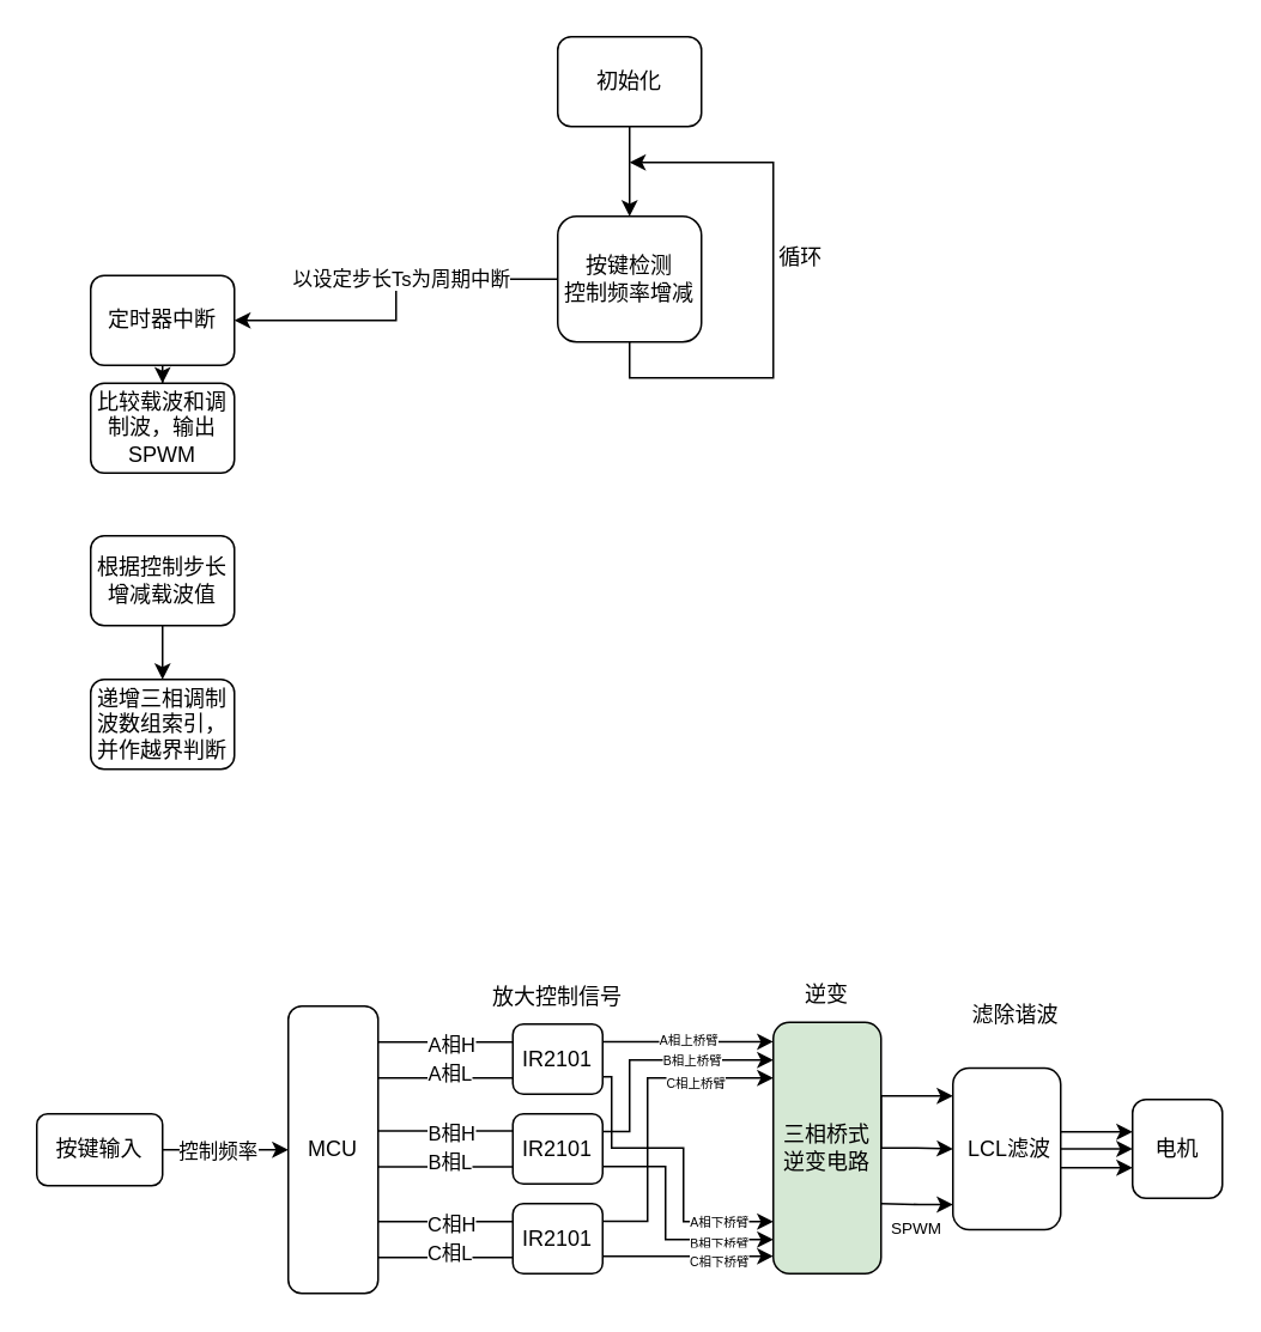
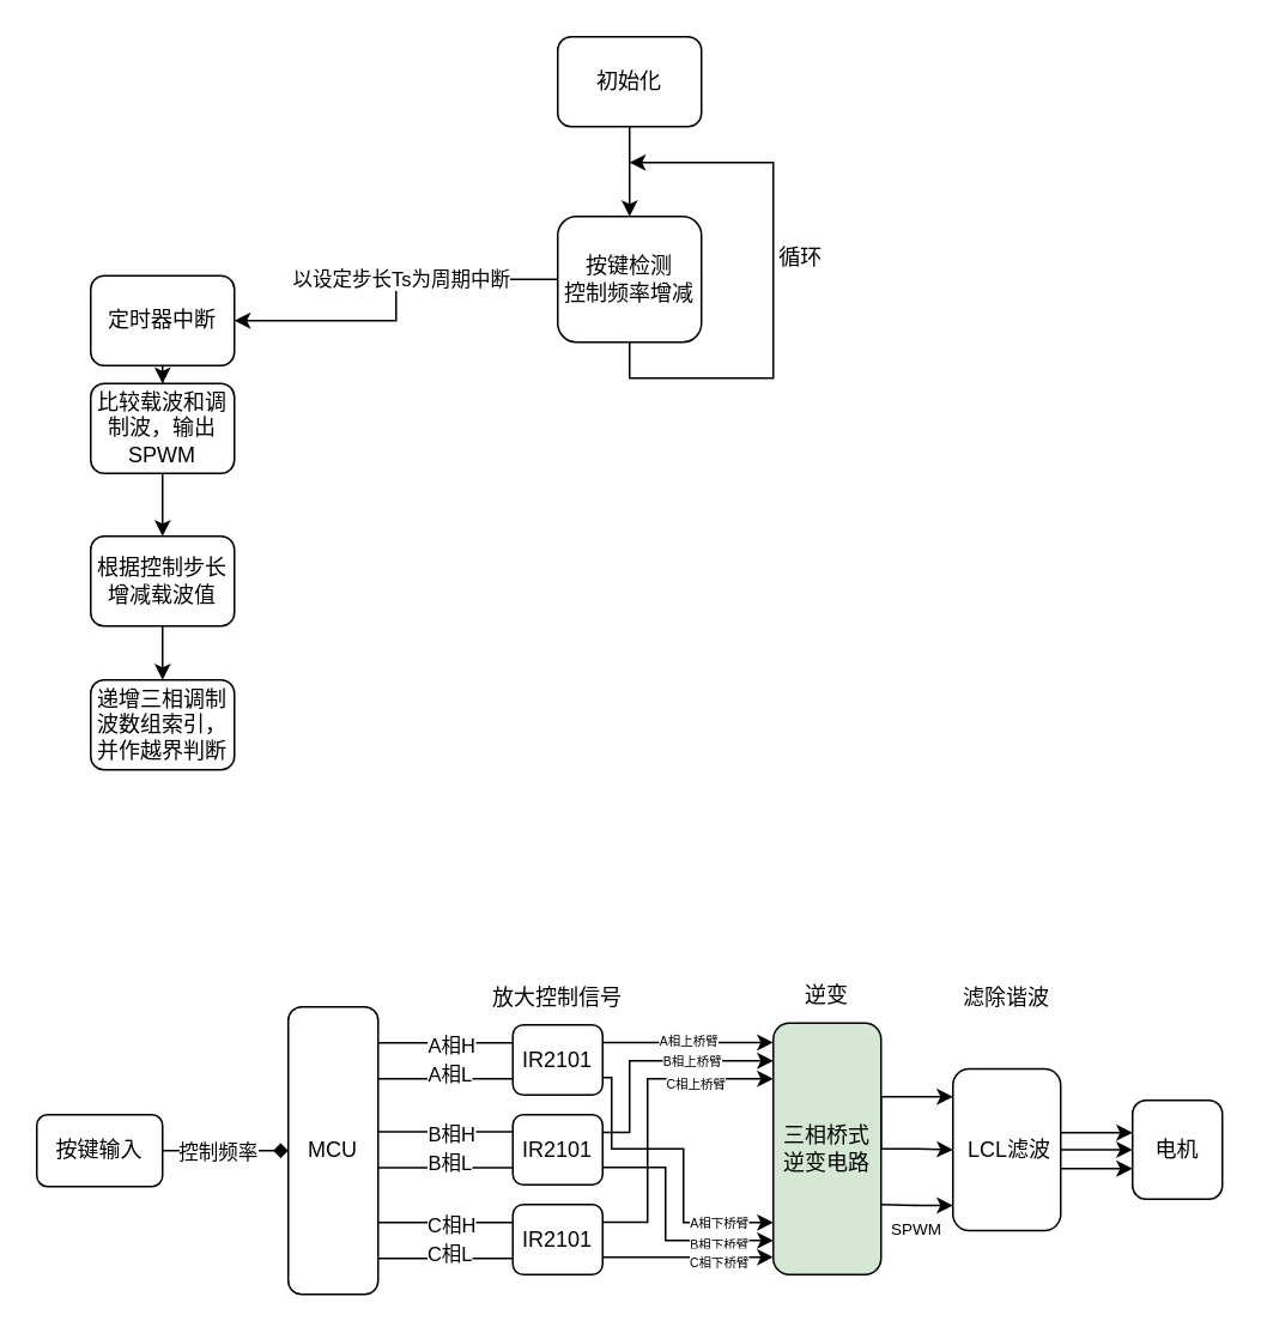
  <mxCell id="0" />
  <mxCell id="1" parent="0" />
  <mxCell id="2" value="" style="edgeStyle=orthogonalEdgeStyle;rounded=0;orthogonalLoop=1;jettySize=auto;html=1;" edge="1" parent="1" source="3" target="7"><mxGeometry relative="1" as="geometry" /></mxCell>
  <mxCell id="3" value="初始化" style="rounded=1;whiteSpace=wrap;html=1;" vertex="1" parent="1"><mxGeometry x="310" y="20" width="80" height="50" as="geometry" /></mxCell>
  <mxCell id="4" style="edgeStyle=orthogonalEdgeStyle;rounded=0;orthogonalLoop=1;jettySize=auto;html=1;exitX=0.5;exitY=1;exitDx=0;exitDy=0;" edge="1" parent="1" source="7"><mxGeometry relative="1" as="geometry"><mxPoint x="350" y="90" as="targetPoint" /><Array as="points"><mxPoint x="350" y="210" /><mxPoint x="430" y="210" /><mxPoint x="430" y="90" /></Array></mxGeometry></mxCell>
  <mxCell id="5" style="edgeStyle=orthogonalEdgeStyle;rounded=0;orthogonalLoop=1;jettySize=auto;html=1;" edge="1" parent="1" source="7" target="10"><mxGeometry relative="1" as="geometry" /></mxCell>
  <mxCell id="6" value="以设定步长Ts为周期中断" style="edgeLabel;html=1;align=center;verticalAlign=middle;resizable=0;points=[];" vertex="1" connectable="0" parent="5"><mxGeometry x="-0.13" y="-1" relative="1" as="geometry"><mxPoint as="offset" /></mxGeometry></mxCell>
  <mxCell id="7" value="按键检测&lt;div&gt;控制频率增减&lt;/div&gt;" style="rounded=1;whiteSpace=wrap;html=1;" vertex="1" parent="1"><mxGeometry x="310" y="120" width="80" height="70" as="geometry" /></mxCell>
  <mxCell id="8" value="循环" style="text;html=1;align=center;verticalAlign=middle;resizable=0;points=[];autosize=1;strokeColor=none;fillColor=none;" vertex="1" parent="1"><mxGeometry x="420" y="128" width="50" height="30" as="geometry" /></mxCell>
  <mxCell id="9" style="edgeStyle=orthogonalEdgeStyle;rounded=0;orthogonalLoop=1;jettySize=auto;html=1;" edge="1" parent="1" source="10" target="12"><mxGeometry relative="1" as="geometry" /></mxCell>
  <mxCell id="10" value="定时器中断" style="rounded=1;whiteSpace=wrap;html=1;" vertex="1" parent="1"><mxGeometry x="50" y="153" width="80" height="50" as="geometry" /></mxCell>
+ <mxCell id="11" style="edgeStyle=orthogonalEdgeStyle;rounded=0;orthogonalLoop=1;jettySize=auto;html=1;" edge="1" parent="1" source="12" target="14"><mxGeometry relative="1" as="geometry" /></mxCell>
  <mxCell id="12" value="比较载波和调制波，输出SPWM" style="rounded=1;whiteSpace=wrap;html=1;" vertex="1" parent="1"><mxGeometry x="50" y="213" width="80" height="50" as="geometry" /></mxCell>
  <mxCell id="13" style="edgeStyle=orthogonalEdgeStyle;rounded=0;orthogonalLoop=1;jettySize=auto;html=1;" edge="1" parent="1" source="14" target="15"><mxGeometry relative="1" as="geometry" /></mxCell>
  <mxCell id="14" value="&lt;font&gt;根据控制步长增减载波值&lt;/font&gt;" style="rounded=1;whiteSpace=wrap;html=1;" vertex="1" parent="1"><mxGeometry x="50" y="298" width="80" height="50" as="geometry" /></mxCell>
  <mxCell id="15" value="&lt;font&gt;递增三相调制波数组索引，并作越界判断&lt;/font&gt;" style="rounded=1;whiteSpace=wrap;html=1;" vertex="1" parent="1"><mxGeometry x="50" y="378" width="80" height="50" as="geometry" /></mxCell>
- <mxCell id="16" style="edgeStyle=orthogonalEdgeStyle;rounded=0;orthogonalLoop=1;jettySize=auto;html=1;" edge="1" parent="1" source="18" target="19"><mxGeometry relative="1" as="geometry" /></mxCell>
+ <mxCell id="16" style="edgeStyle=orthogonalEdgeStyle;rounded=0;orthogonalLoop=1;jettySize=auto;html=1;endArrow=diamond;" edge="1" parent="1" source="18" target="19"><mxGeometry relative="1" as="geometry" /></mxCell>
  <mxCell id="17" value="控制频率" style="edgeLabel;html=1;align=center;verticalAlign=middle;resizable=0;points=[];" vertex="1" connectable="0" parent="16"><mxGeometry x="-0.27" y="1" relative="1" as="geometry"><mxPoint x="4" y="1" as="offset" /></mxGeometry></mxCell>
  <mxCell id="18" value="按键输入" style="rounded=1;whiteSpace=wrap;html=1;" vertex="1" parent="1"><mxGeometry x="20" y="620" width="70" height="40" as="geometry" /></mxCell>
  <mxCell id="19" value="MCU" style="rounded=1;whiteSpace=wrap;html=1;" vertex="1" parent="1"><mxGeometry x="160" y="560" width="50" height="160" as="geometry" /></mxCell>
  <mxCell id="20" value="" style="endArrow=classic;html=1;rounded=0;exitX=1;exitY=0.25;exitDx=0;exitDy=0;" edge="1" parent="1"><mxGeometry width="50" height="50" relative="1" as="geometry"><mxPoint x="210" y="580" as="sourcePoint" /><mxPoint x="300" y="580" as="targetPoint" /></mxGeometry></mxCell>
  <mxCell id="21" value="A相H" style="edgeLabel;html=1;align=center;verticalAlign=middle;resizable=0;points=[];" vertex="1" connectable="0" parent="20"><mxGeometry x="-0.118" y="-1" relative="1" as="geometry"><mxPoint as="offset" /></mxGeometry></mxCell>
  <mxCell id="22" value="" style="endArrow=classic;html=1;rounded=0;" edge="1" parent="1"><mxGeometry width="50" height="50" relative="1" as="geometry"><mxPoint x="210" y="600" as="sourcePoint" /><mxPoint x="300" y="600" as="targetPoint" /></mxGeometry></mxCell>
  <mxCell id="23" value="A相L" style="edgeLabel;html=1;align=center;verticalAlign=middle;resizable=0;points=[];" vertex="1" connectable="0" parent="22"><mxGeometry x="-0.082" y="3" relative="1" as="geometry"><mxPoint x="-2" as="offset" /></mxGeometry></mxCell>
  <mxCell id="24" value="" style="endArrow=classic;html=1;rounded=0;exitX=1;exitY=0.25;exitDx=0;exitDy=0;" edge="1" parent="1"><mxGeometry width="50" height="50" relative="1" as="geometry"><mxPoint x="210" y="629.58" as="sourcePoint" /><mxPoint x="300" y="629.58" as="targetPoint" /></mxGeometry></mxCell>
  <mxCell id="25" value="B相H" style="edgeLabel;html=1;align=center;verticalAlign=middle;resizable=0;points=[];" vertex="1" connectable="0" parent="24"><mxGeometry x="-0.118" y="-1" relative="1" as="geometry"><mxPoint as="offset" /></mxGeometry></mxCell>
  <mxCell id="26" value="" style="endArrow=classic;html=1;rounded=0;" edge="1" parent="1"><mxGeometry width="50" height="50" relative="1" as="geometry"><mxPoint x="210" y="649.58" as="sourcePoint" /><mxPoint x="300" y="649.58" as="targetPoint" /></mxGeometry></mxCell>
  <mxCell id="27" value="B相L" style="edgeLabel;html=1;align=center;verticalAlign=middle;resizable=0;points=[];" vertex="1" connectable="0" parent="26"><mxGeometry x="-0.082" y="3" relative="1" as="geometry"><mxPoint x="-2" as="offset" /></mxGeometry></mxCell>
  <mxCell id="28" value="" style="endArrow=classic;html=1;rounded=0;exitX=1;exitY=0.25;exitDx=0;exitDy=0;" edge="1" parent="1"><mxGeometry width="50" height="50" relative="1" as="geometry"><mxPoint x="210" y="680" as="sourcePoint" /><mxPoint x="300" y="680" as="targetPoint" /></mxGeometry></mxCell>
  <mxCell id="29" value="C相H" style="edgeLabel;html=1;align=center;verticalAlign=middle;resizable=0;points=[];" vertex="1" connectable="0" parent="28"><mxGeometry x="-0.118" y="-1" relative="1" as="geometry"><mxPoint as="offset" /></mxGeometry></mxCell>
  <mxCell id="30" value="" style="endArrow=classic;html=1;rounded=0;" edge="1" parent="1"><mxGeometry width="50" height="50" relative="1" as="geometry"><mxPoint x="210" y="700" as="sourcePoint" /><mxPoint x="300" y="700" as="targetPoint" /></mxGeometry></mxCell>
  <mxCell id="31" value="C相L" style="edgeLabel;html=1;align=center;verticalAlign=middle;resizable=0;points=[];" vertex="1" connectable="0" parent="30"><mxGeometry x="-0.082" y="3" relative="1" as="geometry"><mxPoint x="-2" as="offset" /></mxGeometry></mxCell>
  <mxCell id="32" value="" style="edgeStyle=orthogonalEdgeStyle;rounded=0;orthogonalLoop=1;jettySize=auto;html=1;exitX=1;exitY=0.25;exitDx=0;exitDy=0;" edge="1" parent="1" source="36" target="50"><mxGeometry relative="1" as="geometry"><Array as="points"><mxPoint x="370" y="580" /><mxPoint x="370" y="580" /></Array></mxGeometry></mxCell>
  <mxCell id="33" value="A相上桥臂" style="edgeLabel;html=1;align=center;verticalAlign=middle;resizable=0;points=[];fontSize=7;" vertex="1" connectable="0" parent="32"><mxGeometry x="0.013" y="-1" relative="1" as="geometry"><mxPoint y="-1" as="offset" /></mxGeometry></mxCell>
  <mxCell id="34" value="" style="edgeStyle=orthogonalEdgeStyle;rounded=0;orthogonalLoop=1;jettySize=auto;html=1;exitX=1;exitY=0.75;exitDx=0;exitDy=0;" edge="1" parent="1" source="36" target="50"><mxGeometry relative="1" as="geometry"><Array as="points"><mxPoint x="340" y="599" /><mxPoint x="340" y="639" /><mxPoint x="380" y="639" /><mxPoint x="380" y="680" /></Array></mxGeometry></mxCell>
  <mxCell id="35" value="&lt;font style=&quot;font-size: 7px;&quot;&gt;A相下桥臂&lt;/font&gt;" style="edgeLabel;html=1;align=center;verticalAlign=middle;resizable=0;points=[];fontSize=7;" vertex="1" connectable="0" parent="34"><mxGeometry x="0.628" y="-1" relative="1" as="geometry"><mxPoint x="2" y="-1" as="offset" /></mxGeometry></mxCell>
  <mxCell id="36" value="IR2101" style="rounded=1;whiteSpace=wrap;html=1;" vertex="1" parent="1"><mxGeometry x="285" y="570" width="50" height="39" as="geometry" /></mxCell>
  <mxCell id="37" value="" style="edgeStyle=orthogonalEdgeStyle;rounded=0;orthogonalLoop=1;jettySize=auto;html=1;exitX=1;exitY=0.25;exitDx=0;exitDy=0;" edge="1" parent="1" source="41" target="50"><mxGeometry relative="1" as="geometry"><Array as="points"><mxPoint x="350" y="630" /><mxPoint x="350" y="590" /></Array></mxGeometry></mxCell>
  <mxCell id="38" value="B相上桥臂" style="edgeLabel;html=1;align=center;verticalAlign=middle;resizable=0;points=[];fontSize=7;" vertex="1" connectable="0" parent="37"><mxGeometry x="0.227" y="-2" relative="1" as="geometry"><mxPoint x="6" y="-2" as="offset" /></mxGeometry></mxCell>
  <mxCell id="39" value="" style="edgeStyle=orthogonalEdgeStyle;rounded=0;orthogonalLoop=1;jettySize=auto;html=1;exitX=1;exitY=0.75;exitDx=0;exitDy=0;" edge="1" parent="1" source="41" target="50"><mxGeometry relative="1" as="geometry"><Array as="points"><mxPoint x="370" y="649" /><mxPoint x="370" y="690" /></Array></mxGeometry></mxCell>
  <mxCell id="40" value="&lt;font style=&quot;font-size: 7px;&quot;&gt;B相下桥臂&lt;/font&gt;" style="edgeLabel;html=1;align=center;verticalAlign=middle;resizable=0;points=[];" vertex="1" connectable="0" parent="39"><mxGeometry x="0.406" y="-1" relative="1" as="geometry"><mxPoint x="10" y="-1" as="offset" /></mxGeometry></mxCell>
  <mxCell id="41" value="IR2101" style="rounded=1;whiteSpace=wrap;html=1;" vertex="1" parent="1"><mxGeometry x="285" y="620" width="50" height="39" as="geometry" /></mxCell>
  <mxCell id="42" value="" style="edgeStyle=orthogonalEdgeStyle;rounded=0;orthogonalLoop=1;jettySize=auto;html=1;exitX=1;exitY=0.25;exitDx=0;exitDy=0;" edge="1" parent="1" source="46" target="50"><mxGeometry relative="1" as="geometry"><Array as="points"><mxPoint x="360" y="680" /><mxPoint x="360" y="600" /></Array></mxGeometry></mxCell>
  <mxCell id="43" value="&lt;font style=&quot;font-size: 7px;&quot;&gt;C相上桥臂&lt;/font&gt;" style="edgeLabel;html=1;align=center;verticalAlign=middle;resizable=0;points=[];" vertex="1" connectable="0" parent="42"><mxGeometry x="0.496" y="-1" relative="1" as="geometry"><mxPoint as="offset" /></mxGeometry></mxCell>
  <mxCell id="44" value="" style="edgeStyle=orthogonalEdgeStyle;rounded=0;orthogonalLoop=1;jettySize=auto;html=1;exitX=1;exitY=0.75;exitDx=0;exitDy=0;" edge="1" parent="1" source="46" target="50"><mxGeometry relative="1" as="geometry"><Array as="points"><mxPoint x="420" y="700" /><mxPoint x="420" y="700" /></Array></mxGeometry></mxCell>
  <mxCell id="45" value="&lt;font style=&quot;font-size: 7px;&quot;&gt;C相下桥臂&lt;/font&gt;" style="edgeLabel;html=1;align=center;verticalAlign=middle;resizable=0;points=[];" vertex="1" connectable="0" parent="44"><mxGeometry x="0.177" y="-1" relative="1" as="geometry"><mxPoint x="9" as="offset" /></mxGeometry></mxCell>
  <mxCell id="46" value="IR2101" style="rounded=1;whiteSpace=wrap;html=1;" vertex="1" parent="1"><mxGeometry x="285" y="670" width="50" height="39" as="geometry" /></mxCell>
  <mxCell id="47" style="edgeStyle=orthogonalEdgeStyle;rounded=0;orthogonalLoop=1;jettySize=auto;html=1;exitX=1;exitY=0.5;exitDx=0;exitDy=0;" edge="1" parent="1" source="50" target="55"><mxGeometry relative="1" as="geometry"><Array as="points"><mxPoint x="490" y="610" /></Array></mxGeometry></mxCell>
  <mxCell id="48" value="" style="edgeStyle=orthogonalEdgeStyle;rounded=0;orthogonalLoop=1;jettySize=auto;html=1;" edge="1" parent="1"><mxGeometry relative="1" as="geometry"><mxPoint x="490" y="670" as="sourcePoint" /><mxPoint x="530" y="670.52" as="targetPoint" /></mxGeometry></mxCell>
  <mxCell id="49" value="" style="edgeStyle=orthogonalEdgeStyle;rounded=0;orthogonalLoop=1;jettySize=auto;html=1;" edge="1" parent="1" source="50" target="55"><mxGeometry relative="1" as="geometry" /></mxCell>
  <mxCell id="50" value="三相桥式逆变电路" style="rounded=1;whiteSpace=wrap;html=1;fillColor=#d5e8d4;" vertex="1" parent="1"><mxGeometry x="430" y="569" width="60" height="140" as="geometry" /></mxCell>
  <mxCell id="51" value="放大控制信号" style="text;html=1;align=center;verticalAlign=middle;whiteSpace=wrap;rounded=0;" vertex="1" parent="1"><mxGeometry x="270" y="540" width="80" height="30" as="geometry" /></mxCell>
  <mxCell id="52" style="edgeStyle=orthogonalEdgeStyle;rounded=0;orthogonalLoop=1;jettySize=auto;html=1;" edge="1" parent="1" source="55" target="56"><mxGeometry relative="1" as="geometry"><Array as="points"><mxPoint x="610" y="630" /><mxPoint x="610" y="630" /></Array></mxGeometry></mxCell>
  <mxCell id="53" value="" style="edgeStyle=orthogonalEdgeStyle;rounded=0;orthogonalLoop=1;jettySize=auto;html=1;" edge="1" parent="1" source="55" target="56"><mxGeometry relative="1" as="geometry"><Array as="points"><mxPoint x="600" y="650" /><mxPoint x="600" y="650" /></Array></mxGeometry></mxCell>
  <mxCell id="54" value="" style="edgeStyle=orthogonalEdgeStyle;rounded=0;orthogonalLoop=1;jettySize=auto;html=1;" edge="1" parent="1" source="55" target="56"><mxGeometry relative="1" as="geometry" /></mxCell>
  <mxCell id="55" value="&amp;nbsp;LCL滤波" style="rounded=1;whiteSpace=wrap;html=1;" vertex="1" parent="1"><mxGeometry x="530" y="594.5" width="60" height="90" as="geometry" /></mxCell>
  <mxCell id="56" value="电机" style="rounded=1;whiteSpace=wrap;html=1;" vertex="1" parent="1"><mxGeometry x="630" y="612" width="50" height="55" as="geometry" /></mxCell>
  <mxCell id="57" value="逆变" style="text;html=1;align=center;verticalAlign=middle;whiteSpace=wrap;rounded=0;" vertex="1" parent="1"><mxGeometry x="430" y="539" width="60" height="30" as="geometry" /></mxCell>
- <mxCell id="58" value="滤除谐波" style="text;html=1;align=center;verticalAlign=middle;whiteSpace=wrap;rounded=0;" vertex="1" parent="1"><mxGeometry x="535" y="550" width="60" height="30" as="geometry" /></mxCell>
+ <mxCell id="58" value="滤除谐波" style="text;html=1;align=center;verticalAlign=middle;whiteSpace=wrap;rounded=0;" vertex="1" parent="1"><mxGeometry x="530" y="540" width="60" height="30" as="geometry" /></mxCell>
  <mxCell id="59" value="&lt;font style=&quot;font-size: 9px;&quot;&gt;SPWM&lt;/font&gt;" style="text;html=1;align=center;verticalAlign=middle;whiteSpace=wrap;rounded=0;" vertex="1" parent="1"><mxGeometry x="500" y="670" width="20" height="26" as="geometry" /></mxCell>
